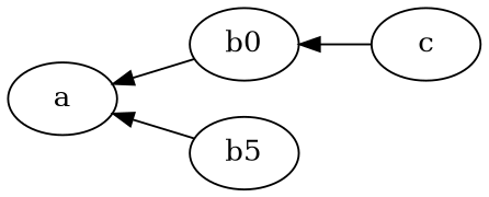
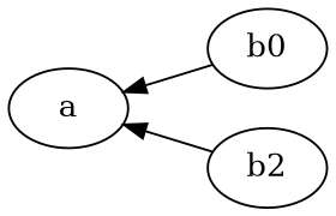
  digraph {
    rankdir=LR
    edge [dir=back]
    n1 [label=b0]
    a
-   b2 [label=b5]
-   c
-   n1 -> c
+   b2
    a -> n1
    a -> b2
  }
